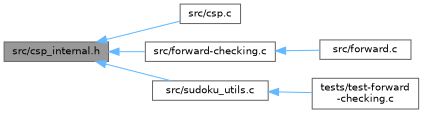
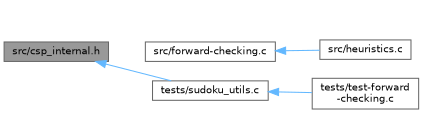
  digraph {
    fontname="DejaVu Sans"
    rankdir=LR
    node [color=grey40 fillcolor=white fontname="DejaVu Sans" fontsize=10 shape=box style=filled]
    edge [color=steelblue1 dir=back fontname="DejaVu Sans" fontsize=10 labelfontname=Roboto labelfontsize=10 style=solid]
    n1 [color=gray40 fillcolor=grey60 fontcolor=black height=0.2 label="src/csp_internal.h" width=0.4]
-   n2 [height=0.2 label="src/csp.c" width=0.4]
    n3 [height=0.2 label="src/forward-checking.c" width=0.4]
-   n4 [height=0.2 label="src/sudoku_utils.c" width=0.4]
-   n5 [height=0.2 label="src/forward.c" width=0.4]
+   n4 [height=0.2 label="tests/sudoku_utils.c" width=0.4]
+   n5 [height=0.2 label="src/heuristics.c" width=0.4]
    n6 [height=0.2 label="tests/test-forward\l-checking.c" width=0.4]
-   n1 -> n2
-   n1 -> n3
    n1 -> n4
    n3 -> n5
    n4 -> n6
  }
